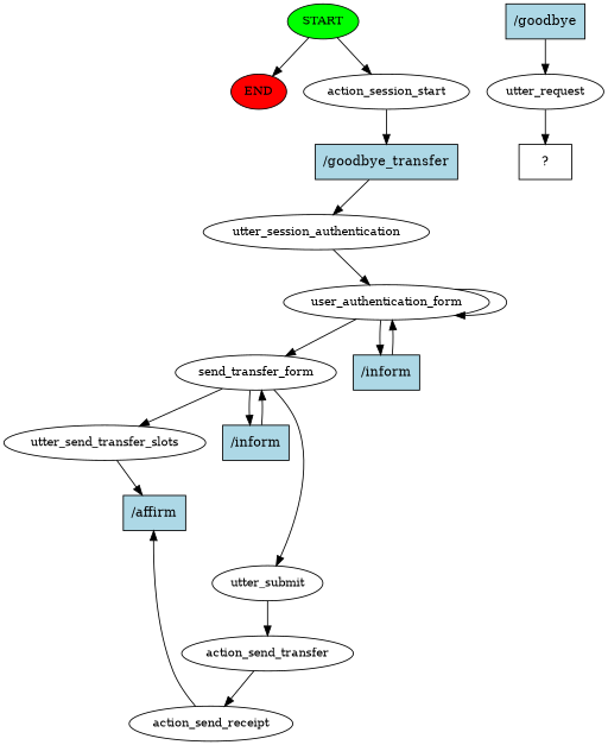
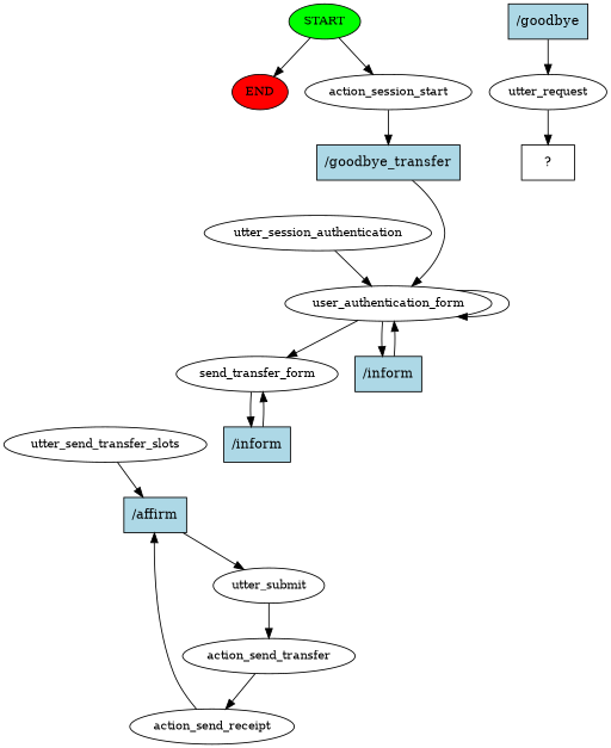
  digraph {
    node [fontsize=12]
    n1 [fillcolor=green label=START style=filled]
    n2 [fillcolor=red label=END style=filled]
    n3 [label=action_session_start]
    n4 [fillcolor=lightblue label="/goodbye_transfer" shape=rect style=filled fontsize=""]
    n5 [label=utter_session_authentication]
    n6 [label=user_authentication_form]
    n7 [label=send_transfer_form]
    n8 [fillcolor=lightblue label="/inform" shape=rect style=filled fontsize=""]
    n9 [label=utter_send_transfer_slots]
    n10 [fillcolor=lightblue label="/inform" shape=rect style=filled fontsize=""]
    n11 [fillcolor=lightblue label="/affirm" shape=rect style=filled fontsize=""]
    n12 [label=utter_submit]
    n13 [label=action_send_transfer]
    n14 [label=action_send_receipt]
    n15 [fillcolor=lightblue label="/goodbye" shape=rect style=filled fontsize=""]
    n16 [label=utter_request]
    n17 [label="  ?  " shape=rect fontsize=""]
    n1 -> n2
    n1 -> n3
    n3 -> n4
-   n4 -> n5
+   n4 -> n6
    n5 -> n6
    n6 -> n6
    n6 -> n7
    n6 -> n8
-   n7 -> n9
    n7 -> n10
    n8 -> n6
    n9 -> n11
    n10 -> n7
-   n7 -> n12
+   n11 -> n12
    n12 -> n13
    n13 -> n14
    n14 -> n11
    n15 -> n16
    n16 -> n17
  }
